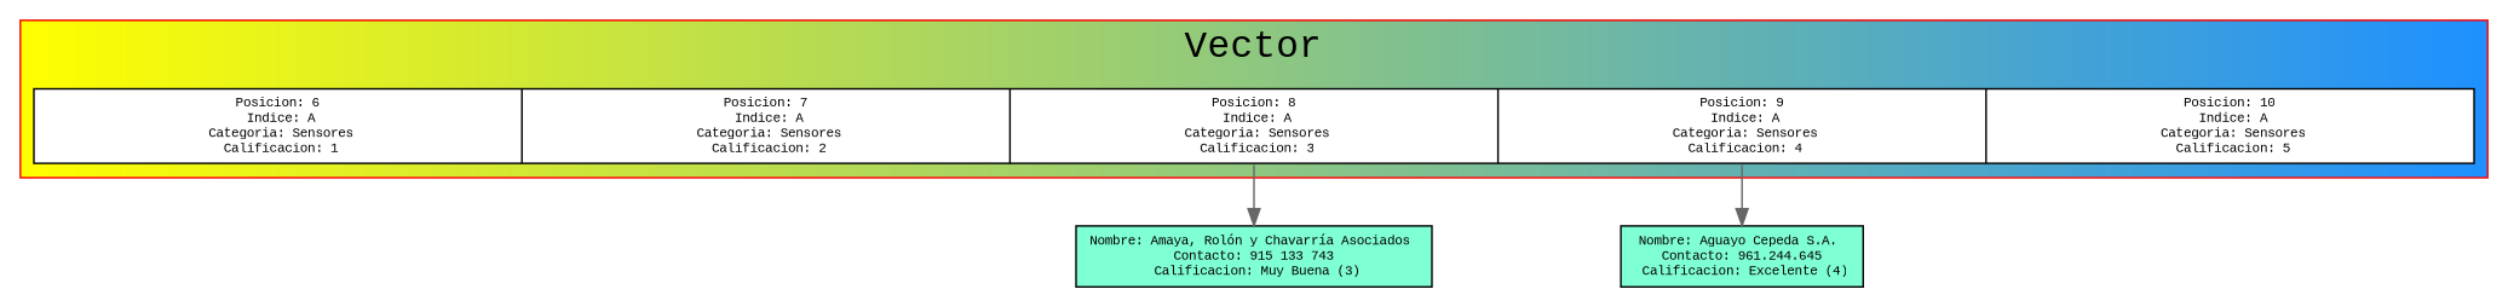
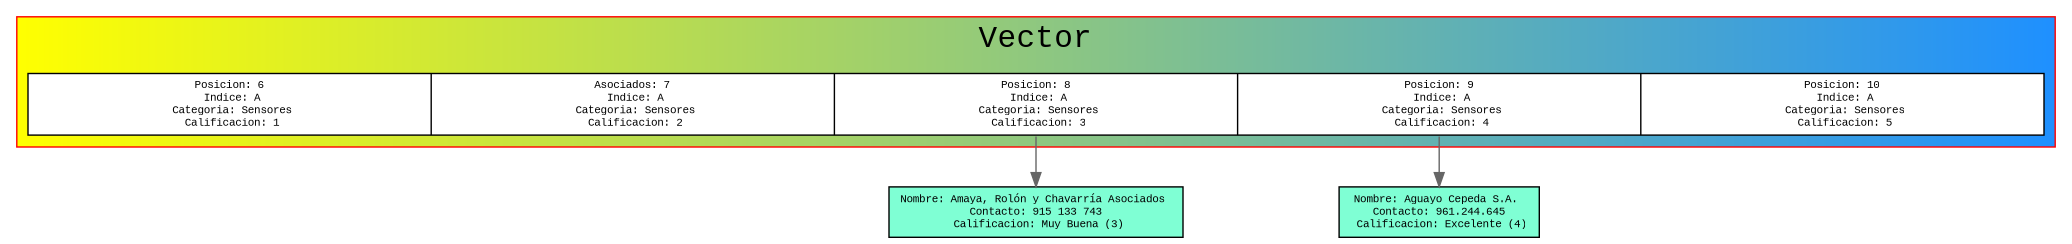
  digraph {
    color=red
    fontname="Liberation Mono"
    fontsize=22
    node [fillcolor=aquamarine fontname="Liberation Mono" fontsize=8 shape=record style=filled]
    edge [color=gray40 fontname="Liberation Mono"]
-   n1 [fillcolor=white label="<5>Posicion: 6\n Indice: A\n Categoria: Sensores\n Calificacion: 1|<6>Posicion: 7\n Indice: A\n Categoria: Sensores\n Calificacion: 2|<7>Posicion: 8\n Indice: A\n Categoria: Sensores\n Calificacion: 3|<8>Posicion: 9\n Indice: A\n Categoria: Sensores\n Calificacion: 4|<9>Posicion: 10\n Indice: A\n Categoria: Sensores\n Calificacion: 5" width=20]
+   n1 [fillcolor=white label="<5>Posicion: 6\n Indice: A\n Categoria: Sensores\n Calificacion: 1|<6>Asociados: 7\n Indice: A\n Categoria: Sensores\n Calificacion: 2|<7>Posicion: 8\n Indice: A\n Categoria: Sensores\n Calificacion: 3|<8>Posicion: 9\n Indice: A\n Categoria: Sensores\n Calificacion: 4|<9>Posicion: 10\n Indice: A\n Categoria: Sensores\n Calificacion: 5" width=20]
    n2 [label="Nombre: Amaya, Rolón y Chavarría Asociados \n Contacto: 915 133 743 \n Calificacion: Muy Buena (3)"]
    n3 [label="Nombre: Aguayo Cepeda S.A. \n Contacto: 961.244.645 \n Calificacion: Excelente (4)"]
    subgraph cluster_1 {
      bgcolor="yellow:dodgerblue"
      label=Vector
      n1
    }
    n1 -> n2 [tailport=7]
    n1 -> n3 [tailport=8]
  }
